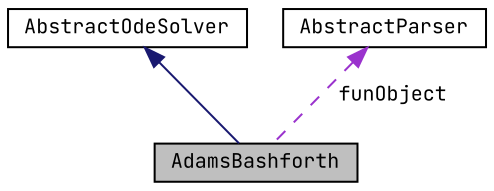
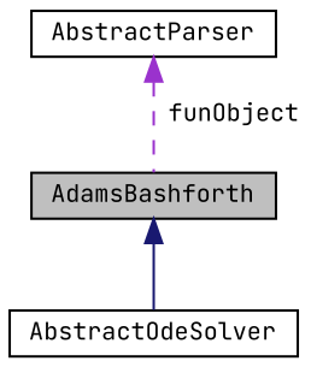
  digraph {
    fontname="JetBrains Mono"
    node [color=black fillcolor=white fontname="JetBrains Mono" fontsize=10 shape=record style=filled]
    edge [dir=back fontname="JetBrains Mono" fontsize=10 labelfontname=Helvetica labelfontsize=10]
    n1 [fillcolor=grey75 fontcolor=black height=0.2 label=AdamsBashforth width=0.4]
    n2 [height=0.2 label=AbstractOdeSolver width=0.4]
    n3 [height=0.2 label=AbstractParser width=0.4]
-   n2 -> n1 [color=midnightblue style=solid]
+   n1 -> n2 [color=midnightblue style=solid]
    n3 -> n1 [color=darkorchid3 label=" funObject" style=dashed]
  }
